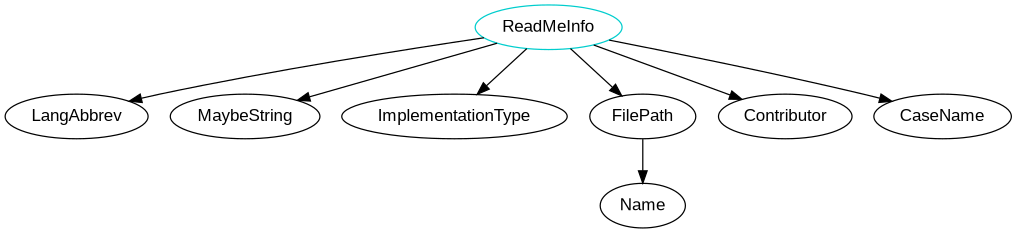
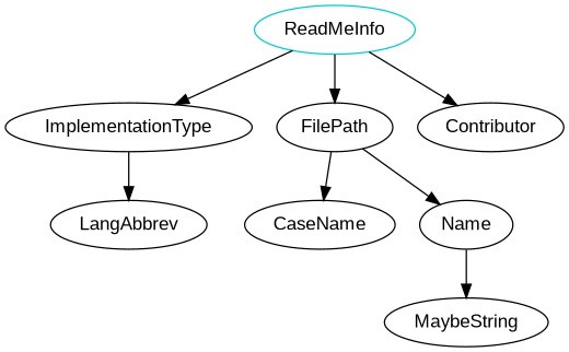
  digraph {
    fontname="Liberation Sans"
    node [fontname="Liberation Sans"]
    edge [fontname="Liberation Sans"]
    n1 [color=cyan3 label=ReadMeInfo shape=oval]
    LangAbbrev
    MaybeString
    ImplementationType
    FilePath
    Contributor
    CaseName
    Name
-   n1 -> LangAbbrev
-   n1 -> MaybeString
+   ImplementationType -> LangAbbrev
+   Name -> MaybeString
    n1 -> ImplementationType
    n1 -> FilePath
    n1 -> Contributor
-   n1 -> CaseName
+   FilePath -> CaseName
    FilePath -> Name
  }
